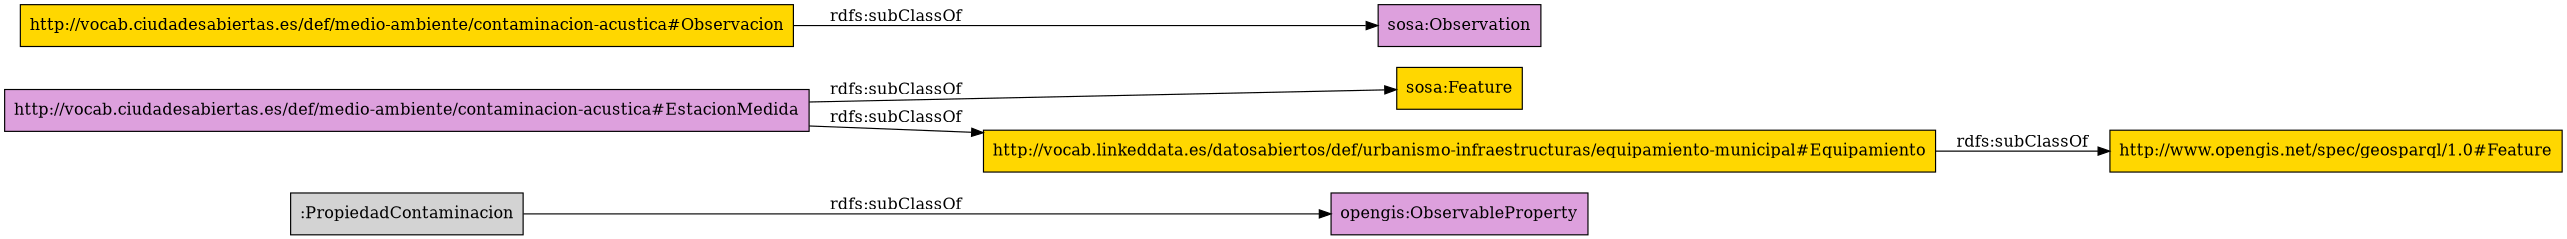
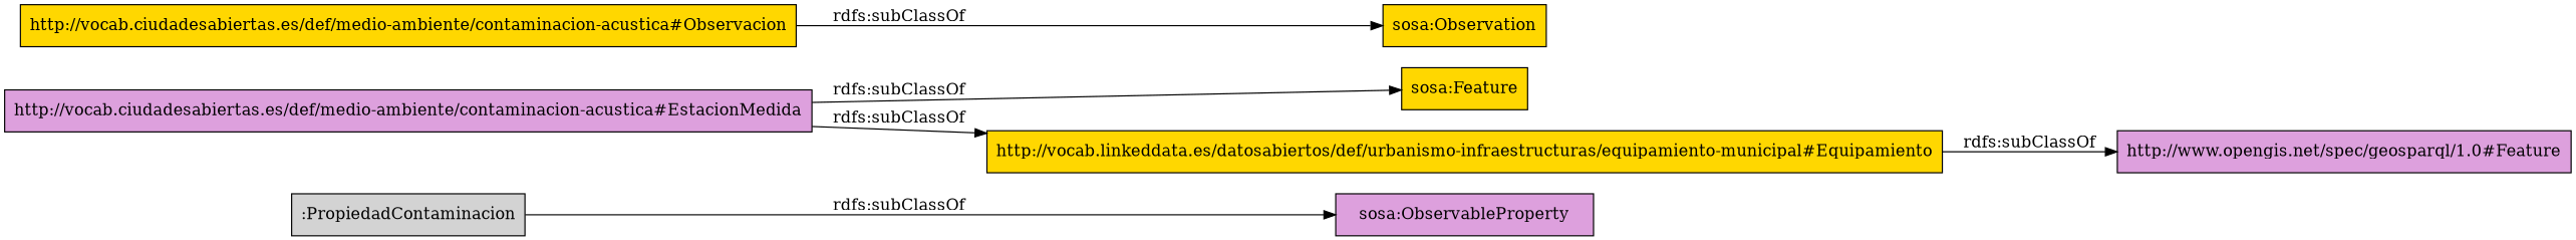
  digraph {
    fontname="DejaVu Serif"
    rankdir=LR
    node [color=black fillcolor=gold fontname="DejaVu Serif" shape=rectangle style=filled]
    edge [fontname="DejaVu Serif"]
    ":PropiedadContaminacion" [fillcolor=lightgrey]
-   "sosa:ObservableProperty" [fillcolor=plum label="opengis:ObservableProperty"]
+   "sosa:ObservableProperty" [fillcolor=plum]
    "http://vocab.ciudadesabiertas.es/def/medio-ambiente/contaminacion-acustica#EstacionMedida" [fillcolor=plum]
    n4 [label="sosa:Feature"]
    "http://vocab.linkeddata.es/datosabiertos/def/urbanismo-infraestructuras/equipamiento-municipal#Equipamiento"
-   "http://www.opengis.net/spec/geosparql/1.0#Feature"
+   "http://www.opengis.net/spec/geosparql/1.0#Feature" [fillcolor=plum]
    "http://vocab.ciudadesabiertas.es/def/medio-ambiente/contaminacion-acustica#Observacion"
-   "sosa:Observation" [fillcolor=plum]
+   "sosa:Observation"
    ":PropiedadContaminacion" -> "sosa:ObservableProperty" [label="rdfs:subClassOf"]
    "http://vocab.ciudadesabiertas.es/def/medio-ambiente/contaminacion-acustica#EstacionMedida" -> n4 [label="rdfs:subClassOf"]
    "http://vocab.ciudadesabiertas.es/def/medio-ambiente/contaminacion-acustica#EstacionMedida" -> "http://vocab.linkeddata.es/datosabiertos/def/urbanismo-infraestructuras/equipamiento-municipal#Equipamiento" [label="rdfs:subClassOf"]
    "http://vocab.linkeddata.es/datosabiertos/def/urbanismo-infraestructuras/equipamiento-municipal#Equipamiento" -> "http://www.opengis.net/spec/geosparql/1.0#Feature" [label="rdfs:subClassOf"]
    "http://vocab.ciudadesabiertas.es/def/medio-ambiente/contaminacion-acustica#Observacion" -> "sosa:Observation" [label="rdfs:subClassOf"]
  }
